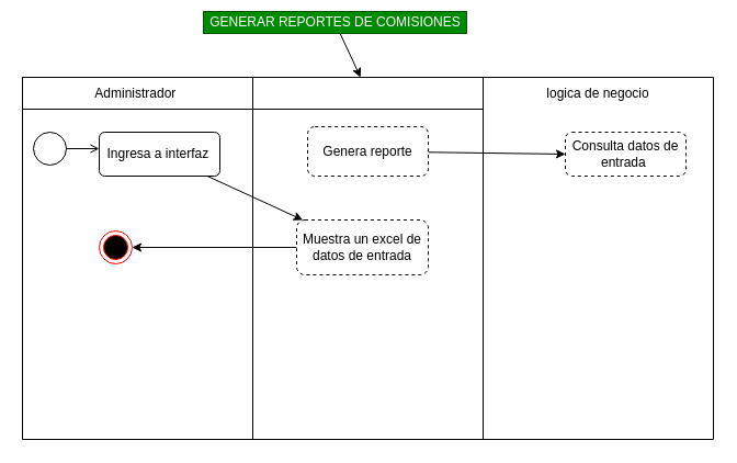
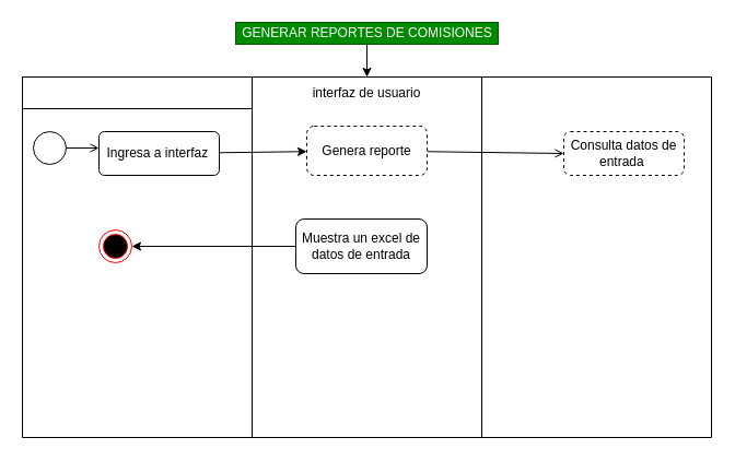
  <mxCell id="0" />
  <mxCell id="1" parent="0" />
  <mxCell id="2" value="" style="shape=table;startSize=0;container=1;collapsible=0;childLayout=tableLayout;" vertex="1" parent="1"><mxGeometry x="20" y="70" width="630" height="330" as="geometry" /></mxCell>
  <mxCell id="3" value="" style="shape=partialRectangle;collapsible=0;dropTarget=0;pointerEvents=0;fillColor=none;top=0;left=0;bottom=0;right=0;points=[[0,0.5],[1,0.5]];portConstraint=eastwest;" vertex="1" parent="2"><mxGeometry width="630" height="29" as="geometry" /></mxCell>
- <mxCell id="4" value="Administrador&amp;nbsp;" style="shape=partialRectangle;html=1;whiteSpace=wrap;connectable=0;overflow=hidden;fillColor=none;top=0;left=0;bottom=0;right=0;pointerEvents=1;" vertex="1" parent="3"><mxGeometry width="210" height="29" as="geometry"><mxRectangle width="210" height="29" as="alternateBounds" /></mxGeometry></mxCell>
- <mxCell id="6" value="logica de negocio" style="shape=partialRectangle;html=1;whiteSpace=wrap;connectable=0;overflow=hidden;fillColor=none;top=0;left=0;bottom=0;right=0;pointerEvents=1;" vertex="1" parent="3"><mxGeometry x="420" width="210" height="29" as="geometry"><mxRectangle width="210" height="29" as="alternateBounds" /></mxGeometry></mxCell>
+ <mxCell id="5" value="interfaz de usuario" style="shape=partialRectangle;html=1;whiteSpace=wrap;connectable=0;overflow=hidden;fillColor=none;top=0;left=0;bottom=0;right=0;pointerEvents=1;" vertex="1" parent="3"><mxGeometry x="210" width="210" height="29" as="geometry"><mxRectangle width="210" height="29" as="alternateBounds" /></mxGeometry></mxCell>
  <mxCell id="7" value="" style="shape=partialRectangle;collapsible=0;dropTarget=0;pointerEvents=0;fillColor=none;top=0;left=0;bottom=0;right=0;points=[[0,0.5],[1,0.5]];portConstraint=eastwest;" vertex="1" parent="2"><mxGeometry y="29" width="630" height="301" as="geometry" /></mxCell>
  <mxCell id="8" value="" style="shape=partialRectangle;html=1;whiteSpace=wrap;connectable=0;overflow=hidden;fillColor=none;top=0;left=0;bottom=0;right=0;pointerEvents=1;" vertex="1" parent="7"><mxGeometry width="210" height="301" as="geometry"><mxRectangle width="210" height="301" as="alternateBounds" /></mxGeometry></mxCell>
  <mxCell id="9" value="" style="shape=partialRectangle;html=1;whiteSpace=wrap;connectable=0;overflow=hidden;fillColor=none;top=0;left=0;bottom=0;right=0;pointerEvents=1;" vertex="1" parent="7"><mxGeometry x="210" width="210" height="301" as="geometry"><mxRectangle width="210" height="301" as="alternateBounds" /></mxGeometry></mxCell>
  <mxCell id="10" value="" style="shape=partialRectangle;html=1;whiteSpace=wrap;connectable=0;overflow=hidden;fillColor=none;top=0;left=0;bottom=0;right=0;pointerEvents=1;" vertex="1" parent="7"><mxGeometry x="420" width="210" height="301" as="geometry"><mxRectangle width="210" height="301" as="alternateBounds" /></mxGeometry></mxCell>
- <mxCell id="11" style="edgeStyle=none;html=1;entryX=0;entryY=0.5;entryDx=0;entryDy=0;" edge="1" parent="1" source="12" target="14"><mxGeometry relative="1" as="geometry" /></mxCell>
+ <mxCell id="11" style="edgeStyle=none;html=1;entryX=0;entryY=0.5;entryDx=0;entryDy=0;endArrow=open;" edge="1" parent="1" source="12" target="14"><mxGeometry relative="1" as="geometry" /></mxCell>
  <mxCell id="12" value="Genera reporte" style="rounded=1;whiteSpace=wrap;html=1;fillColor=#FFFFFF;fontColor=#000000;dashed=1;" vertex="1" parent="1"><mxGeometry x="280" y="115" width="110" height="45" as="geometry" /></mxCell>
  <mxCell id="13" style="edgeStyle=none;html=1;entryX=1;entryY=0.5;entryDx=0;entryDy=0;fontColor=#000000;exitX=0;exitY=0.5;exitDx=0;exitDy=0;" edge="1" parent="1" source="22" target="19"><mxGeometry relative="1" as="geometry"><mxPoint x="100" y="347.5" as="targetPoint" /><mxPoint x="270" y="382" as="sourcePoint" /></mxGeometry></mxCell>
  <mxCell id="14" value="Consulta datos de entrada&amp;nbsp;" style="rounded=1;whiteSpace=wrap;html=1;fillColor=#FFFFFF;fontColor=#000000;dashed=1;" vertex="1" parent="1"><mxGeometry x="515" y="120" width="110" height="40" as="geometry" /></mxCell>
- <mxCell id="15" style="edgeStyle=none;html=1;" edge="1" parent="1" source="16" target="22"><mxGeometry relative="1" as="geometry" /></mxCell>
+ <mxCell id="15" style="edgeStyle=none;html=1;" edge="1" parent="1" source="16" target="12"><mxGeometry relative="1" as="geometry" /></mxCell>
  <mxCell id="16" value="&lt;span style=&quot;color: rgb(0 , 0 , 0)&quot;&gt;Ingresa a interfaz&amp;nbsp;&lt;/span&gt;" style="html=1;align=center;verticalAlign=middle;rounded=1;absoluteArcSize=1;arcSize=10;dashed=0;fillColor=#FFFFFF;" vertex="1" parent="1"><mxGeometry x="90" y="120" width="110" height="40" as="geometry" /></mxCell>
  <mxCell id="17" value="" style="ellipse;html=1;fillColor=#FFFFFF;" vertex="1" parent="1"><mxGeometry x="30" y="120" width="30" height="30" as="geometry" /></mxCell>
  <mxCell id="18" value="" style="endArrow=open;html=1;rounded=0;align=center;verticalAlign=top;endFill=0;labelBackgroundColor=none;endSize=6;" edge="1" parent="1" source="17"><mxGeometry relative="1" as="geometry"><mxPoint x="90" y="135" as="targetPoint" /></mxGeometry></mxCell>
  <mxCell id="19" value="" style="ellipse;html=1;shape=endState;fillColor=#000000;strokeColor=#ff0000;" vertex="1" parent="1"><mxGeometry x="90" y="210" width="30" height="30" as="geometry" /></mxCell>
  <mxCell id="20" value="" style="edgeStyle=none;html=1;" edge="1" parent="1" source="21" target="3"><mxGeometry relative="1" as="geometry" /></mxCell>
- <mxCell id="21" value="GENERAR REPORTES DE COMISIONES" style="text;html=1;resizable=0;autosize=1;align=center;verticalAlign=middle;points=[];rounded=0;fillColor=#008a00;fontColor=#ffffff;strokeColor=#005700;" vertex="1" parent="1"><mxGeometry x="185" y="10" width="240" height="20" as="geometry" /></mxCell>
- <mxCell id="22" value="Muestra un excel de datos de entrada" style="rounded=1;whiteSpace=wrap;html=1;fillColor=#FFFFFF;fontColor=#000000;dashed=1;" vertex="1" parent="1"><mxGeometry x="270" y="200" width="120" height="50" as="geometry" /></mxCell>
+ <mxCell id="21" value="GENERAR REPORTES DE COMISIONES" style="text;html=1;resizable=0;autosize=1;align=center;verticalAlign=middle;points=[];rounded=0;fillColor=#008a00;fontColor=#ffffff;strokeColor=#005700;" vertex="1" parent="1"><mxGeometry x="215" y="20" width="240" height="20" as="geometry" /></mxCell>
+ <mxCell id="22" value="Muestra un excel de datos de entrada" style="rounded=1;whiteSpace=wrap;html=1;fillColor=#FFFFFF;fontColor=#000000;" vertex="1" parent="1"><mxGeometry x="270" y="200" width="120" height="50" as="geometry" /></mxCell>
